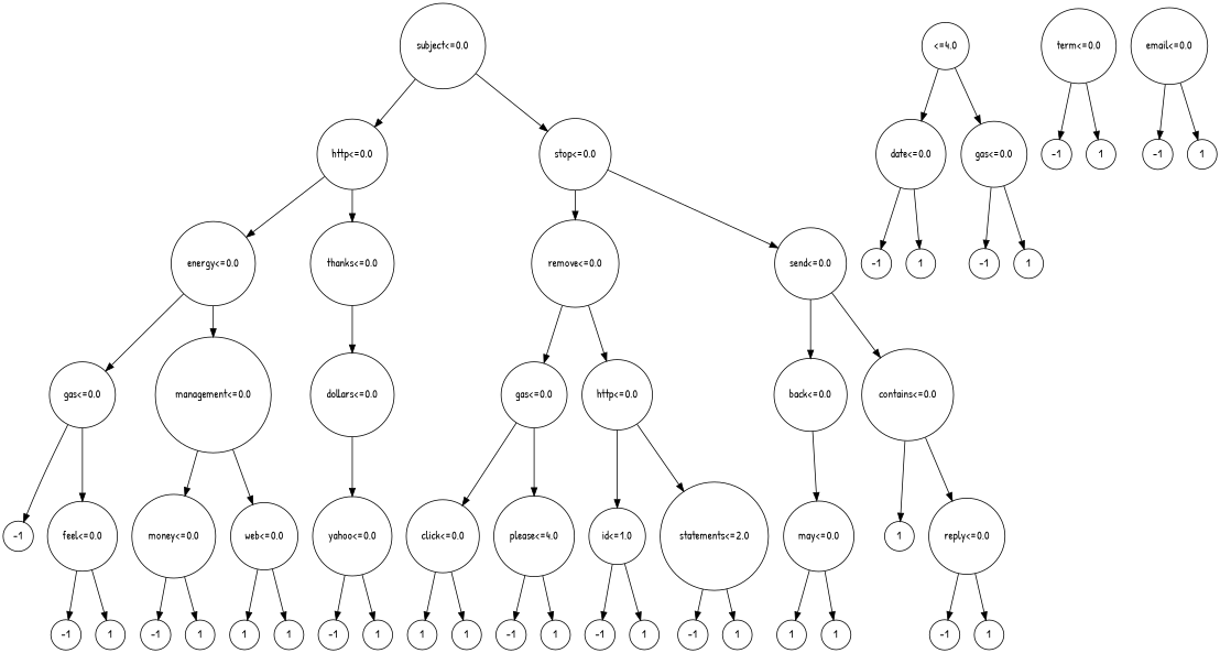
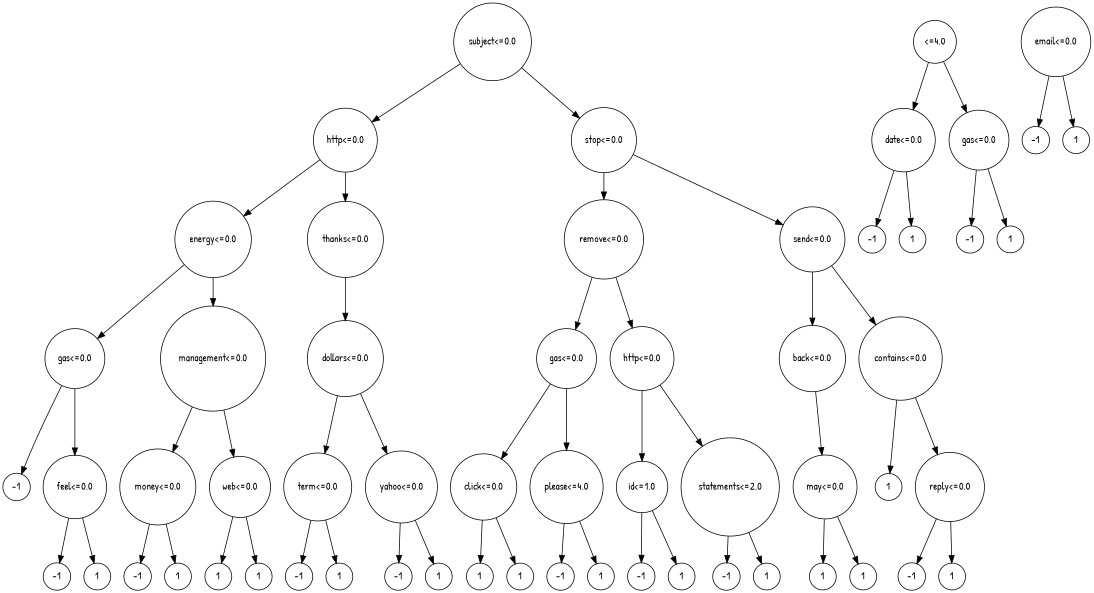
  digraph {
    fontname="Patrick Hand"
    node [fontname="Patrick Hand" shape=circle]
    edge [fontname="Patrick Hand"]
    n1 [label="subject<=0.0"]
    n2 [label="http<=0.0"]
    n3 [label="stop<=0.0"]
    n4 [label="energy<=0.0"]
    n5 [label="thanks<=0.0"]
    n6 [label="remove<=0.0"]
    n7 [label="send<=0.0"]
    n8 [label="gas<=0.0"]
    n9 [label="management<=0.0"]
    n10 [label="dollars<=0.0"]
    n11 [label="gas<=0.0"]
    n12 [label="http<=0.0"]
    n13 [label="back<=0.0"]
    n14 [label="contains<=0.0"]
    n15 [label=-1]
    n16 [label="feel<=0.0"]
    n17 [label="money<=0.0"]
    n18 [label="web<=0.0"]
    n19 [label="\<=4.0"]
    n20 [label="date<=0.0"]
    n21 [label="gas<=0.0"]
    n22 [label="term<=0.0"]
    n23 [label="yahoo<=0.0"]
    n24 [label="click<=0.0"]
    n25 [label="please<=4.0"]
    n26 [label="id<=1.0"]
    n27 [label="statements<=2.0"]
    n28 [label="may<=0.0"]
    n29 [label=1]
    n30 [label="reply<=0.0"]
    n31 [label=-1]
    n32 [label=1]
    n33 [label=-1]
    n34 [label=1]
    n35 [label=1]
    n36 [label=1]
    n37 [label=-1]
    n38 [label=1]
    n39 [label=-1]
    n40 [label=1]
    n41 [label=-1]
    n42 [label=1]
    n43 [label=-1]
    n44 [label=1]
    n45 [label=1]
    n46 [label=1]
    n47 [label=-1]
    n48 [label=1]
    n49 [label=-1]
    n50 [label=1]
    n51 [label=-1]
    n52 [label=1]
    n53 [label="email<=0.0"]
    n54 [label=-1]
    n55 [label=1]
    n56 [label=1]
    n57 [label=1]
    n58 [label=-1]
    n59 [label=1]
    n1 -> n2
    n1 -> n3
    n2 -> n4
    n2 -> n5
    n3 -> n6
    n3 -> n7
    n4 -> n8
    n4 -> n9
    n5 -> n10
    n6 -> n11
    n6 -> n12
    n7 -> n13
    n7 -> n14
    n8 -> n15
    n8 -> n16
    n9 -> n17
    n9 -> n18
+   n10 -> n22
    n10 -> n23
    n11 -> n24
    n11 -> n25
    n12 -> n26
    n12 -> n27
    n13 -> n28
    n14 -> n29
    n14 -> n30
    n16 -> n31
    n16 -> n32
    n17 -> n33
    n17 -> n34
    n18 -> n35
    n18 -> n36
    n19 -> n20
    n19 -> n21
    n20 -> n37
    n20 -> n38
    n21 -> n39
    n21 -> n40
    n22 -> n41
    n22 -> n42
    n23 -> n43
    n23 -> n44
    n24 -> n45
    n24 -> n46
    n25 -> n47
    n25 -> n48
    n26 -> n49
    n26 -> n50
    n27 -> n51
    n27 -> n52
    n28 -> n56
    n28 -> n57
    n30 -> n58
    n30 -> n59
    n53 -> n54
    n53 -> n55
  }
